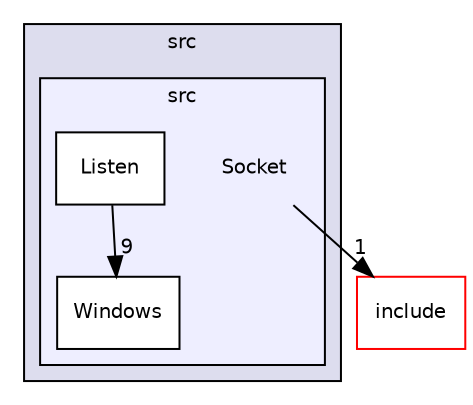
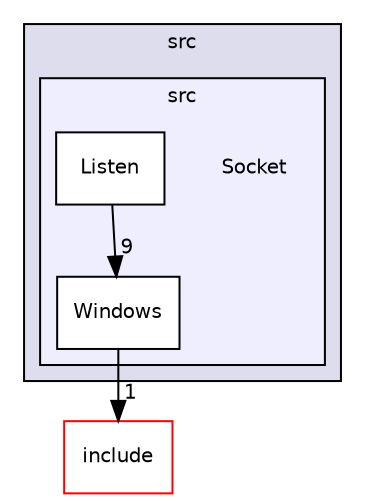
  digraph {
    compound=true
    node [fontname=Helvetica fontsize=10 shape=box color=black fillcolor=white style=filled]
    edge [labeldistance=1.5 labelfontname=Helvetica labelfontsize=10]
    n1 [label=Socket shape=plaintext color="" fillcolor="" style=""]
    n2 [label=Listen]
    n3 [label=Windows]
    n4 [color=red label=include]
    subgraph cluster_1 {
      bgcolor="#ddddee"
      fontname=Helvetica
      fontsize=10
      label=src
      pencolor=black
      subgraph cluster_2 {
        bgcolor="#eeeeff"
        fontname=Helvetica
        fontsize=10
        label=src
        pencolor=black
        n1
        n2
        n3
      }
    }
    n2 -> n3 [headlabel=9]
-   n1 -> n4 [headlabel=1]
+   n3 -> n4 [headlabel=1]
  }
